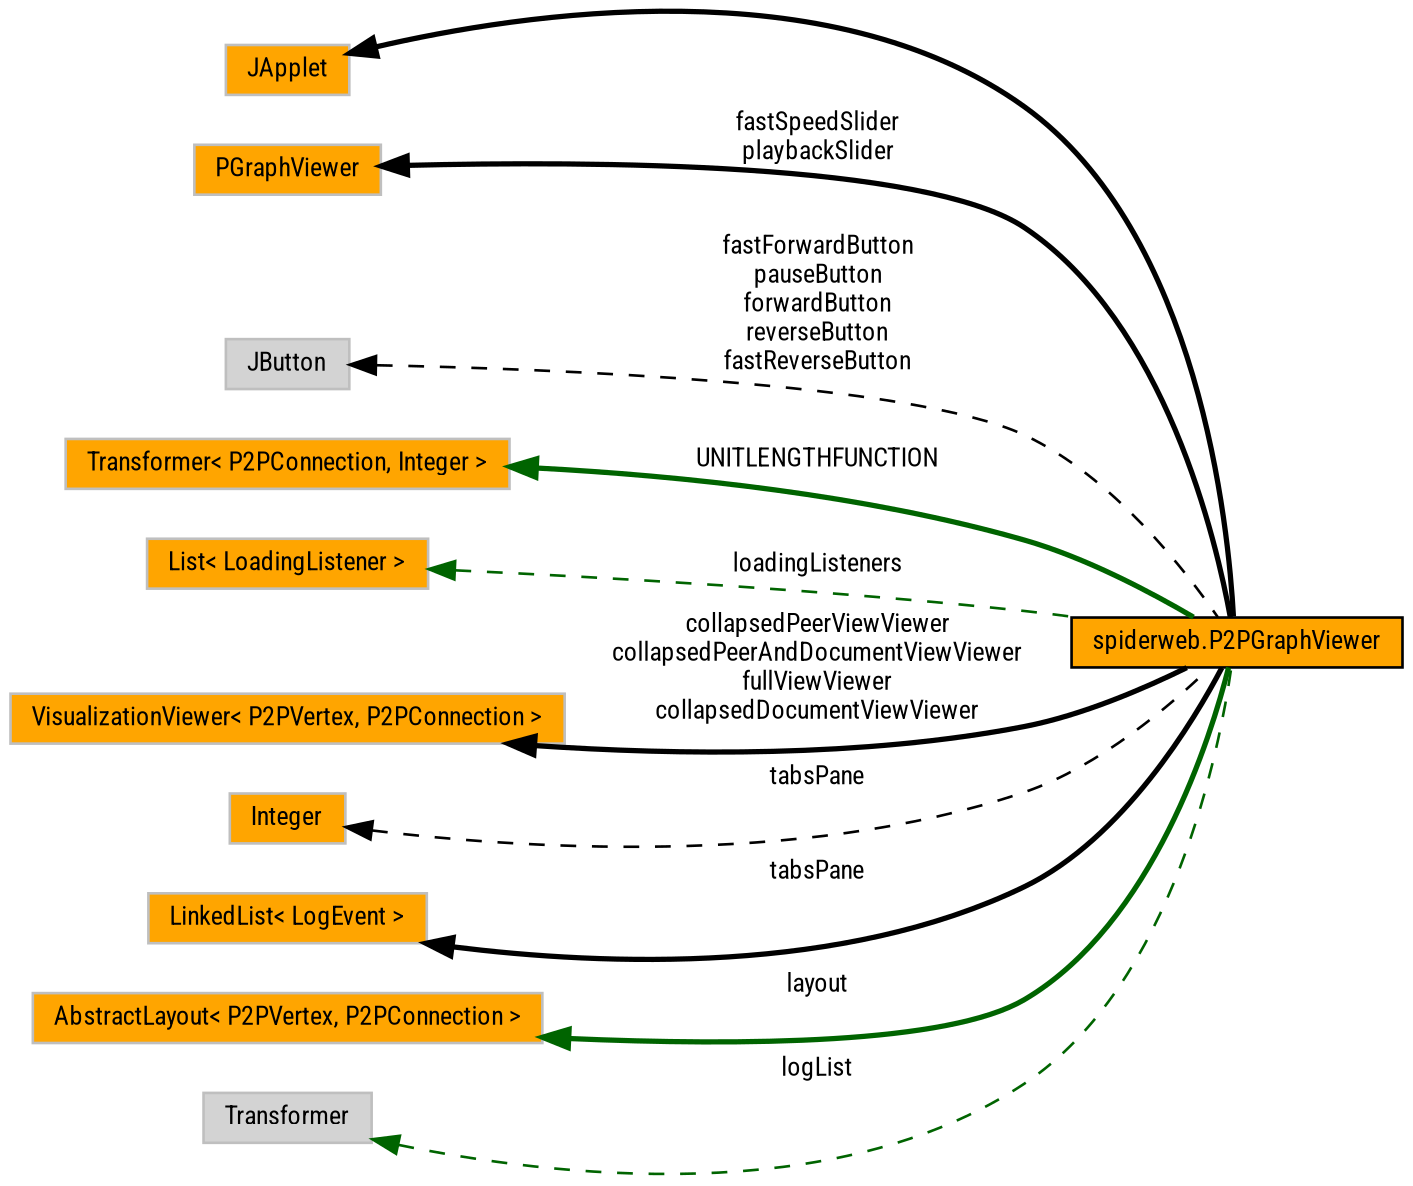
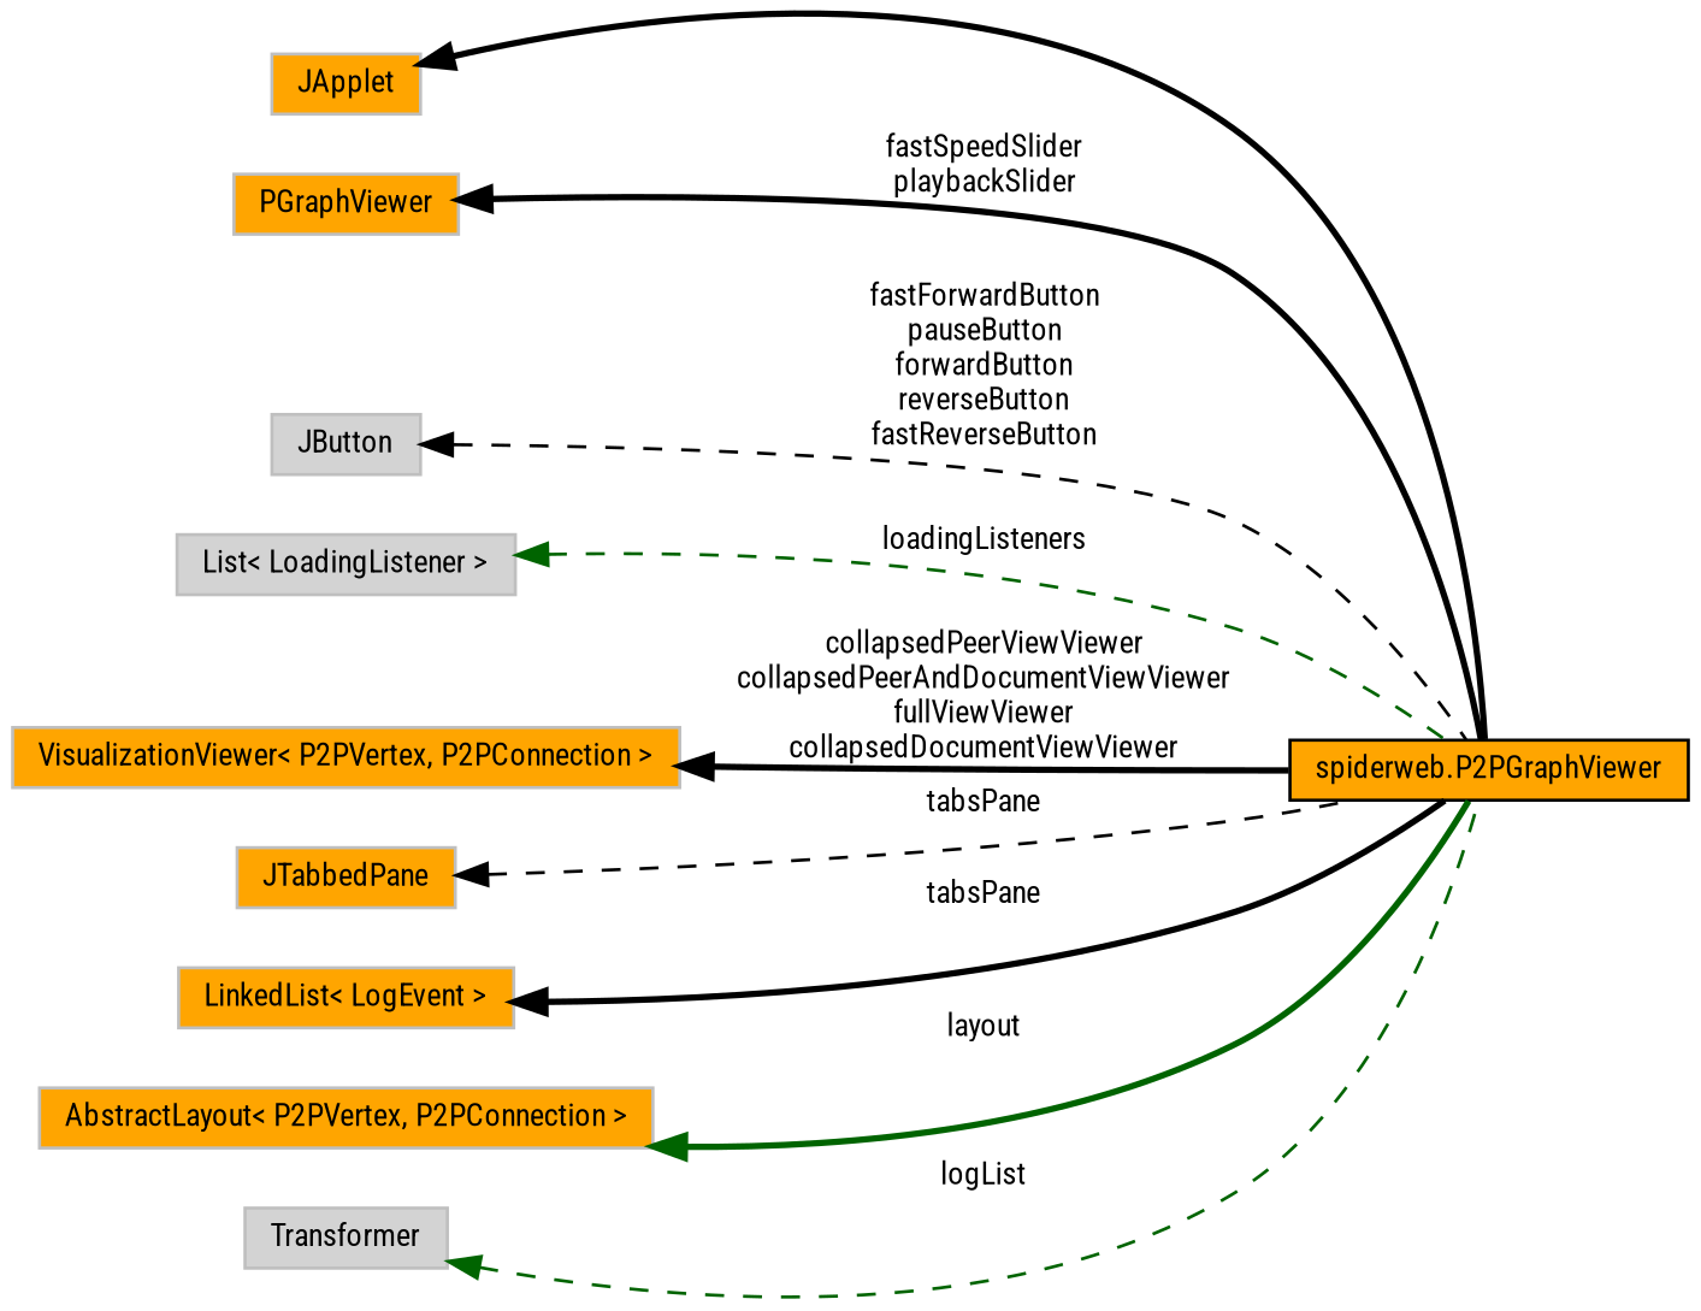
  digraph {
    fontname="Roboto Condensed"
    rankdir=LR
    node [color=grey75 fillcolor=orange fontname="Roboto Condensed" fontsize=10 shape=record style=filled]
    edge [color=black dir=back fontname="Roboto Condensed" fontsize=10 labelfontname=Helvetica labelfontsize=10 style=bold]
    n1 [color=black fontcolor=black height=0.2 label="spiderweb.P2PGraphViewer" width=0.4]
    n2 [height=0.2 label=JApplet width=0.4]
    n3 [height=0.2 label=PGraphViewer width=0.4]
    n4 [fillcolor=lightgrey height=0.2 label=JButton width=0.4]
-   n5 [height=0.2 label="Transformer\< P2PConnection, Integer \>" width=0.4]
-   n6 [height=0.2 label="List\< LoadingListener \>" width=0.4]
+   n6 [fillcolor=lightgrey height=0.2 label="List\< LoadingListener \>" width=0.4]
    n7 [height=0.2 label="VisualizationViewer\< P2PVertex, P2PConnection \>" width=0.4]
-   n8 [height=0.2 label=Integer width=0.4]
+   n8 [height=0.2 label=JTabbedPane width=0.4]
    n9 [height=0.2 label="LinkedList\< LogEvent \>" width=0.4]
    n10 [height=0.2 label="AbstractLayout\< P2PVertex, P2PConnection \>" width=0.4]
    n11 [fillcolor=lightgrey height=0.2 label=Transformer width=0.4]
    n2 -> n1
    n3 -> n1 [label="fastSpeedSlider\nplaybackSlider"]
    n4 -> n1 [label="fastForwardButton\npauseButton\nforwardButton\nreverseButton\nfastReverseButton" style=dashed]
-   n5 -> n1 [color=darkgreen label=UNITLENGTHFUNCTION]
    n6 -> n1 [color=darkgreen label=loadingListeners style=dashed]
    n7 -> n1 [label="collapsedPeerViewViewer\ncollapsedPeerAndDocumentViewViewer\nfullViewViewer\ncollapsedDocumentViewViewer"]
    n8 -> n1 [label=tabsPane style=dashed]
    n9 -> n1 [label=tabsPane]
    n10 -> n1 [color=darkgreen label=layout]
    n11 -> n1 [color=darkgreen label=logList style=dashed]
  }
